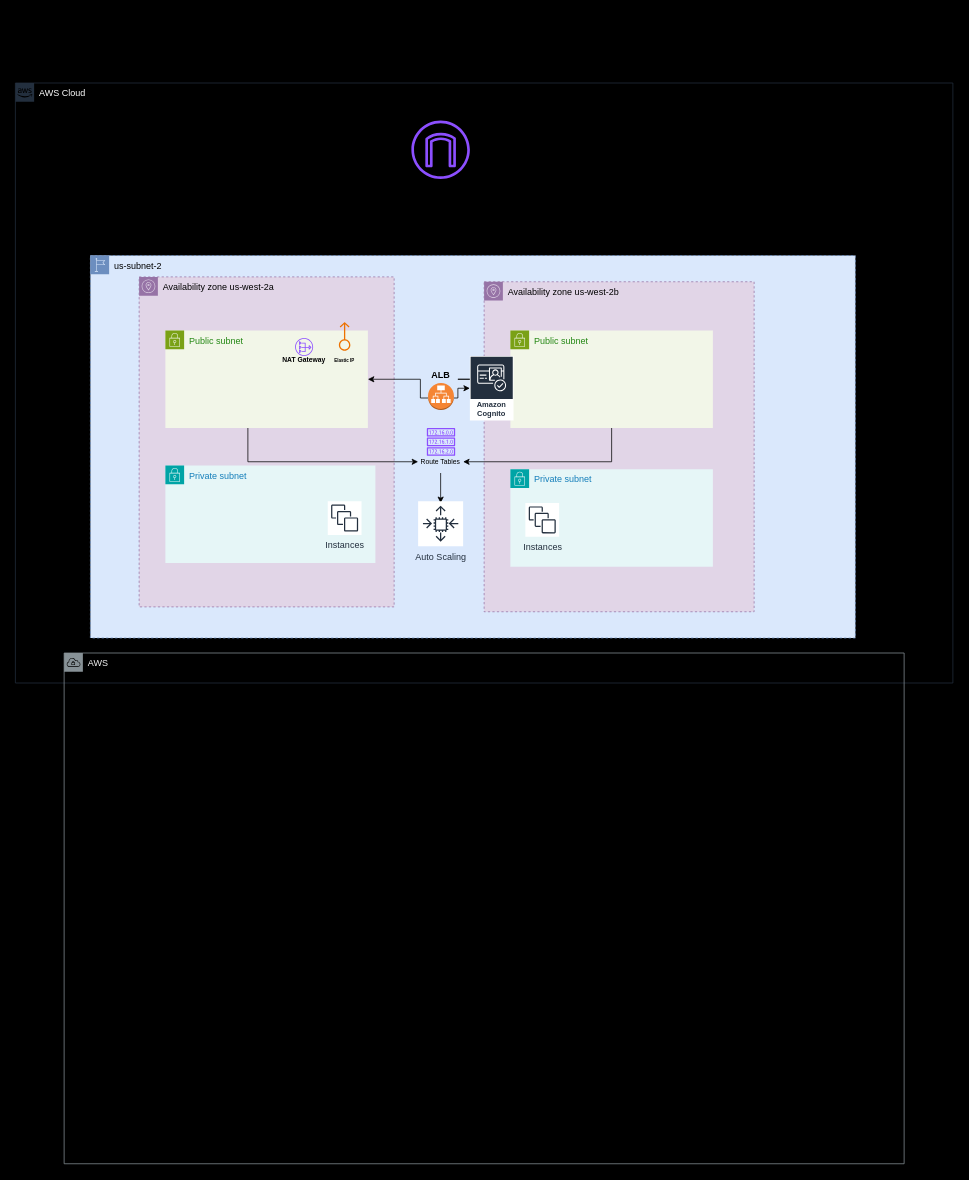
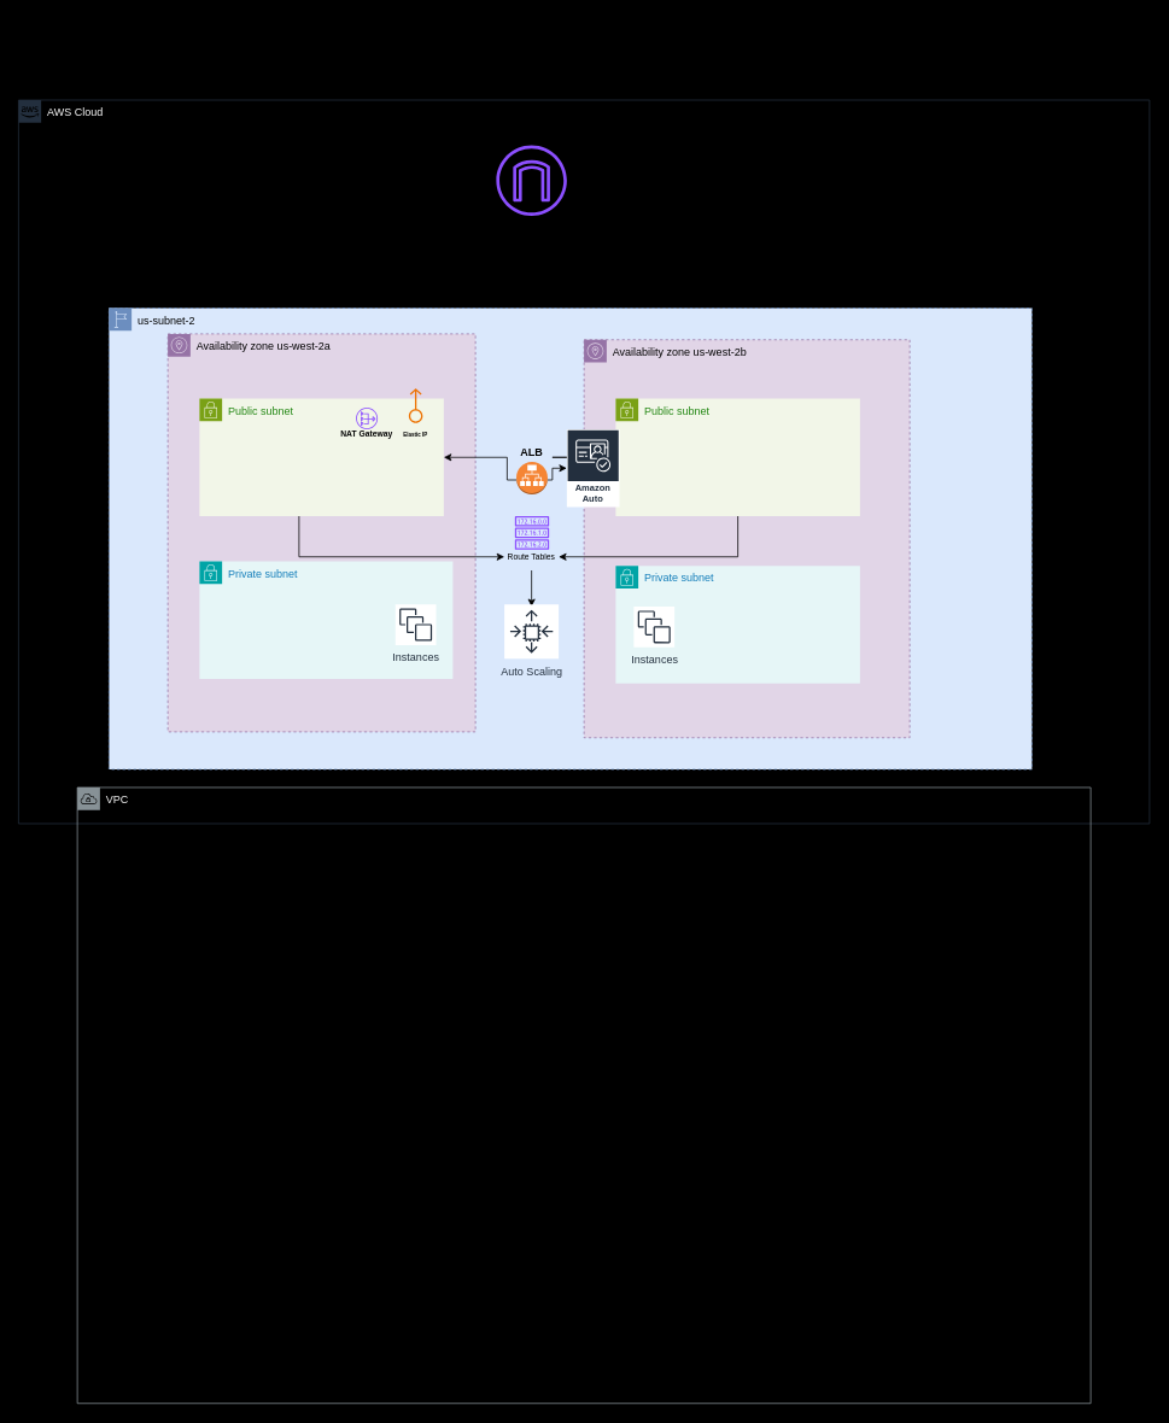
  <mxCell id="0" />
  <mxCell id="1" parent="0" />
  <mxCell id="2" value="&lt;font color=&quot;#000000&quot;&gt;us-subnet-2&lt;/font&gt;" style="points=[[0,0],[0.25,0],[0.5,0],[0.75,0],[1,0],[1,0.25],[1,0.5],[1,0.75],[1,1],[0.75,1],[0.5,1],[0.25,1],[0,1],[0,0.75],[0,0.5],[0,0.25]];outlineConnect=0;html=1;whiteSpace=wrap;fontSize=12;fontStyle=0;container=1;pointerEvents=0;collapsible=0;recursiveResize=0;shape=mxgraph.aws4.group;grIcon=mxgraph.aws4.group_region;strokeColor=#6c8ebf;fillColor=#dae8fc;verticalAlign=top;align=left;spacingLeft=30;dashed=1;" parent="1" vertex="1"><mxGeometry x="120" y="340" width="1020" height="510" as="geometry" /></mxCell>
  <mxCell id="3" value="VPC Infrastructure" style="text;html=1;resizable=0;points=[];autosize=1;align=left;verticalAlign=top;spacingTop=-4;fontSize=30;fontStyle=1" parent="1" vertex="1"><mxGeometry x="20" y="20" width="270" height="40" as="geometry" /></mxCell>
  <mxCell id="4" value="&lt;font color=&quot;#ffffff&quot;&gt;AWS Cloud&lt;/font&gt;" style="points=[[0,0],[0.25,0],[0.5,0],[0.75,0],[1,0],[1,0.25],[1,0.5],[1,0.75],[1,1],[0.75,1],[0.5,1],[0.25,1],[0,1],[0,0.75],[0,0.5],[0,0.25]];outlineConnect=0;gradientColor=none;html=1;whiteSpace=wrap;fontSize=12;fontStyle=0;shape=mxgraph.aws4.group;grIcon=mxgraph.aws4.group_aws_cloud_alt;strokeColor=#232F3E;fillColor=none;verticalAlign=top;align=left;spacingLeft=30;fontColor=#232F3E;dashed=0;container=0;pointerEvents=0;collapsible=0;recursiveResize=0;" parent="1" vertex="1"><mxGeometry x="20" y="110" width="1250" height="800" as="geometry" /></mxCell>
  <mxCell id="5" value="&lt;font color=&quot;#000000&quot;&gt;Availability zone us-west-2a&lt;/font&gt;" style="sketch=0;outlineConnect=0;html=1;whiteSpace=wrap;fontSize=12;fontStyle=0;shape=mxgraph.aws4.group;grIcon=mxgraph.aws4.group_availability_zone;strokeColor=#9673a6;fillColor=#e1d5e7;verticalAlign=top;align=left;spacingLeft=30;dashed=1;movable=1;resizable=1;rotatable=1;deletable=1;editable=1;locked=0;connectable=1;" parent="1" vertex="1"><mxGeometry x="185" y="368.51" width="340" height="440" as="geometry" /></mxCell>
  <mxCell id="6" value="&lt;font color=&quot;#000000&quot;&gt;Availability zone us-west-2b&lt;/font&gt;" style="sketch=0;outlineConnect=0;html=1;whiteSpace=wrap;fontSize=12;fontStyle=0;shape=mxgraph.aws4.group;grIcon=mxgraph.aws4.group_availability_zone;strokeColor=#9673a6;fillColor=#e1d5e7;verticalAlign=top;align=left;spacingLeft=30;dashed=1;" parent="1" vertex="1"><mxGeometry x="645" y="375" width="360" height="440" as="geometry" /></mxCell>
  <mxCell id="7" value="Private subnet" style="points=[[0,0],[0.25,0],[0.5,0],[0.75,0],[1,0],[1,0.25],[1,0.5],[1,0.75],[1,1],[0.75,1],[0.5,1],[0.25,1],[0,1],[0,0.75],[0,0.5],[0,0.25]];outlineConnect=0;gradientColor=none;html=1;whiteSpace=wrap;fontSize=12;fontStyle=0;container=1;pointerEvents=0;collapsible=0;recursiveResize=0;shape=mxgraph.aws4.group;grIcon=mxgraph.aws4.group_security_group;grStroke=0;strokeColor=#00A4A6;fillColor=#E6F6F7;verticalAlign=top;align=left;spacingLeft=30;fontColor=#147EBA;dashed=0;" parent="1" vertex="1"><mxGeometry x="220" y="620" width="280" height="130" as="geometry" /></mxCell>
  <mxCell id="8" style="edgeStyle=orthogonalEdgeStyle;rounded=0;orthogonalLoop=1;jettySize=auto;html=1;" parent="1" source="9" target="24" edge="1"><mxGeometry relative="1" as="geometry"><Array as="points"><mxPoint x="330" y="615" /></Array></mxGeometry></mxCell>
  <mxCell id="9" value="Public subnet" style="points=[[0,0],[0.25,0],[0.5,0],[0.75,0],[1,0],[1,0.25],[1,0.5],[1,0.75],[1,1],[0.75,1],[0.5,1],[0.25,1],[0,1],[0,0.75],[0,0.5],[0,0.25]];outlineConnect=0;gradientColor=none;html=1;whiteSpace=wrap;fontSize=12;fontStyle=0;container=1;pointerEvents=0;collapsible=0;recursiveResize=0;shape=mxgraph.aws4.group;grIcon=mxgraph.aws4.group_security_group;grStroke=0;strokeColor=#7AA116;fillColor=#F2F6E8;verticalAlign=top;align=left;spacingLeft=30;fontColor=#248814;dashed=0;" parent="1" vertex="1"><mxGeometry x="220" y="440" width="270" height="130" as="geometry" /></mxCell>
  <mxCell id="10" value="" style="sketch=0;outlineConnect=0;fontColor=#232F3E;gradientColor=none;fillColor=#8C4FFF;strokeColor=none;dashed=0;verticalLabelPosition=bottom;verticalAlign=top;align=center;html=1;fontSize=12;fontStyle=0;aspect=fixed;pointerEvents=1;shape=mxgraph.aws4.nat_gateway;" parent="9" vertex="1"><mxGeometry x="173" y="10" width="24" height="24" as="geometry" /></mxCell>
  <mxCell id="11" value="&lt;b style=&quot;font-size: 9px;&quot;&gt;NAT Gateway&lt;/b&gt;" style="text;html=1;align=center;verticalAlign=middle;whiteSpace=wrap;rounded=0;fontSize=9;" parent="9" vertex="1"><mxGeometry x="140" y="30" width="90" height="20" as="geometry" /></mxCell>
  <mxCell id="12" value="Private subnet" style="points=[[0,0],[0.25,0],[0.5,0],[0.75,0],[1,0],[1,0.25],[1,0.5],[1,0.75],[1,1],[0.75,1],[0.5,1],[0.25,1],[0,1],[0,0.75],[0,0.5],[0,0.25]];outlineConnect=0;gradientColor=none;html=1;whiteSpace=wrap;fontSize=12;fontStyle=0;container=1;pointerEvents=0;collapsible=0;recursiveResize=0;shape=mxgraph.aws4.group;grIcon=mxgraph.aws4.group_security_group;grStroke=0;strokeColor=#00A4A6;fillColor=#E6F6F7;verticalAlign=top;align=left;spacingLeft=30;fontColor=#147EBA;dashed=0;" parent="1" vertex="1"><mxGeometry x="680" y="625" width="270" height="130" as="geometry" /></mxCell>
  <mxCell id="13" style="edgeStyle=orthogonalEdgeStyle;rounded=0;orthogonalLoop=1;jettySize=auto;html=1;" parent="1" source="14" target="24" edge="1"><mxGeometry relative="1" as="geometry"><Array as="points"><mxPoint x="815" y="615" /></Array></mxGeometry></mxCell>
  <mxCell id="14" value="Public subnet" style="points=[[0,0],[0.25,0],[0.5,0],[0.75,0],[1,0],[1,0.25],[1,0.5],[1,0.75],[1,1],[0.75,1],[0.5,1],[0.25,1],[0,1],[0,0.75],[0,0.5],[0,0.25]];outlineConnect=0;gradientColor=none;html=1;whiteSpace=wrap;fontSize=12;fontStyle=0;container=1;pointerEvents=0;collapsible=0;recursiveResize=0;shape=mxgraph.aws4.group;grIcon=mxgraph.aws4.group_security_group;grStroke=0;strokeColor=#7AA116;fillColor=#F2F6E8;verticalAlign=top;align=left;spacingLeft=30;fontColor=#248814;dashed=0;" parent="1" vertex="1"><mxGeometry x="680" y="440" width="270" height="130" as="geometry" /></mxCell>
  <mxCell id="15" value="" style="sketch=0;outlineConnect=0;fontColor=#232F3E;gradientColor=none;fillColor=#8C4FFF;strokeColor=none;dashed=0;verticalLabelPosition=bottom;verticalAlign=top;align=center;html=1;fontSize=12;fontStyle=0;aspect=fixed;pointerEvents=1;shape=mxgraph.aws4.internet_gateway;" parent="1" vertex="1"><mxGeometry x="548" y="160" width="78" height="78" as="geometry" /></mxCell>
  <mxCell id="16" value="" style="sketch=0;outlineConnect=0;fontColor=#232F3E;gradientColor=none;fillColor=#ED7100;strokeColor=none;dashed=0;verticalLabelPosition=bottom;verticalAlign=top;align=center;html=1;fontSize=12;fontStyle=0;aspect=fixed;pointerEvents=1;shape=mxgraph.aws4.elastic_ip_address;rotation=-90;" parent="1" vertex="1"><mxGeometry x="440" y="440" width="38" height="15.83" as="geometry" /></mxCell>
  <mxCell id="17" value="&lt;b style=&quot;&quot;&gt;&lt;font style=&quot;font-size: 6px;&quot;&gt;Elastic IP&lt;/font&gt;&lt;/b&gt;" style="text;html=1;align=center;verticalAlign=middle;whiteSpace=wrap;rounded=0;fontSize=9;" parent="1" vertex="1"><mxGeometry x="444" y="470" width="30" height="20" as="geometry" /></mxCell>
  <mxCell id="18" style="edgeStyle=orthogonalEdgeStyle;rounded=0;orthogonalLoop=1;jettySize=auto;html=1;" parent="1" source="30" target="14" edge="1"><mxGeometry relative="1" as="geometry"><Array as="points"><mxPoint x="610" y="505" /></Array></mxGeometry></mxCell>
  <mxCell id="19" style="edgeStyle=orthogonalEdgeStyle;rounded=0;orthogonalLoop=1;jettySize=auto;html=1;" parent="1" source="20" target="9" edge="1"><mxGeometry relative="1" as="geometry"><Array as="points"><mxPoint x="560" y="530" /><mxPoint x="560" y="505" /></Array></mxGeometry></mxCell>
  <mxCell id="20" value="" style="outlineConnect=0;dashed=0;verticalLabelPosition=bottom;verticalAlign=top;align=center;html=1;shape=mxgraph.aws3.application_load_balancer;fillColor=#F58534;gradientColor=none;" parent="1" vertex="1"><mxGeometry x="570.25" y="510" width="34.5" height="36" as="geometry" /></mxCell>
- <mxCell id="21" value="&lt;font color=&quot;#f5f5f5&quot;&gt;AWS&lt;/font&gt;" style="sketch=0;outlineConnect=0;gradientColor=none;html=1;whiteSpace=wrap;fontSize=12;fontStyle=0;shape=mxgraph.aws4.group;grIcon=mxgraph.aws4.group_vpc;strokeColor=#879196;fillColor=none;verticalAlign=top;align=left;spacingLeft=30;fontColor=#879196;dashed=0;labelBackgroundColor=none;" parent="1" vertex="1"><mxGeometry x="85" y="870" width="1120" height="681" as="geometry" /></mxCell>
+ <mxCell id="21" value="&lt;font color=&quot;#f5f5f5&quot;&gt;VPC&lt;/font&gt;" style="sketch=0;outlineConnect=0;gradientColor=none;html=1;whiteSpace=wrap;fontSize=12;fontStyle=0;shape=mxgraph.aws4.group;grIcon=mxgraph.aws4.group_vpc;strokeColor=#879196;fillColor=none;verticalAlign=top;align=left;spacingLeft=30;fontColor=#879196;dashed=0;labelBackgroundColor=none;" parent="1" vertex="1"><mxGeometry x="85" y="870" width="1120" height="681" as="geometry" /></mxCell>
  <mxCell id="22" value="" style="sketch=0;outlineConnect=0;fontColor=#232F3E;gradientColor=none;fillColor=#8C4FFF;strokeColor=none;dashed=0;verticalLabelPosition=bottom;verticalAlign=top;align=center;html=1;fontSize=12;fontStyle=0;aspect=fixed;pointerEvents=1;shape=mxgraph.aws4.route_table;" parent="1" vertex="1"><mxGeometry x="568.5" y="570" width="38" height="37.03" as="geometry" /></mxCell>
  <mxCell id="23" style="edgeStyle=orthogonalEdgeStyle;rounded=0;orthogonalLoop=1;jettySize=auto;html=1;entryX=0.5;entryY=0;entryDx=0;entryDy=0;" parent="1" source="24" edge="1"><mxGeometry relative="1" as="geometry"><mxPoint x="587" y="670" as="targetPoint" /></mxGeometry></mxCell>
  <mxCell id="24" value="&lt;font color=&quot;#000000&quot; style=&quot;font-size: 9px;&quot;&gt;Route Tables&lt;/font&gt;" style="text;html=1;align=center;verticalAlign=middle;whiteSpace=wrap;rounded=0;" parent="1" vertex="1"><mxGeometry x="557" y="600" width="60" height="30" as="geometry" /></mxCell>
  <mxCell id="25" value="&lt;b&gt;&lt;font color=&quot;#000000&quot;&gt;ALB&lt;/font&gt;&lt;/b&gt;" style="text;html=1;align=center;verticalAlign=middle;whiteSpace=wrap;rounded=0;" parent="1" vertex="1"><mxGeometry x="529.5" y="480" width="115" height="40" as="geometry" /></mxCell>
  <mxCell id="26" value="Instances" style="sketch=0;outlineConnect=0;fontColor=#232F3E;gradientColor=none;strokeColor=#232F3E;fillColor=#ffffff;dashed=0;verticalLabelPosition=bottom;verticalAlign=top;align=center;html=1;fontSize=12;fontStyle=0;aspect=fixed;shape=mxgraph.aws4.resourceIcon;resIcon=mxgraph.aws4.instances;" parent="1" vertex="1"><mxGeometry x="436.5" y="667.5" width="45" height="45" as="geometry" /></mxCell>
  <mxCell id="27" value="Instances" style="sketch=0;outlineConnect=0;fontColor=#232F3E;gradientColor=none;strokeColor=#232F3E;fillColor=#ffffff;dashed=0;verticalLabelPosition=bottom;verticalAlign=top;align=center;html=1;fontSize=12;fontStyle=0;aspect=fixed;shape=mxgraph.aws4.resourceIcon;resIcon=mxgraph.aws4.instances;" parent="1" vertex="1"><mxGeometry x="700" y="670" width="45" height="45" as="geometry" /></mxCell>
  <mxCell id="28" value="Auto Scaling" style="sketch=0;outlineConnect=0;fontColor=#232F3E;gradientColor=none;strokeColor=#232F3E;fillColor=#ffffff;dashed=0;verticalLabelPosition=bottom;verticalAlign=top;align=center;html=1;fontSize=12;fontStyle=0;aspect=fixed;shape=mxgraph.aws4.resourceIcon;resIcon=mxgraph.aws4.auto_scaling;" parent="1" vertex="1"><mxGeometry x="557" y="667.5" width="60" height="60" as="geometry" /></mxCell>
  <mxCell id="29" value="" style="edgeStyle=orthogonalEdgeStyle;rounded=0;orthogonalLoop=1;jettySize=auto;html=1;" edge="1" parent="1" source="20" target="30"><mxGeometry relative="1" as="geometry"><Array as="points"><mxPoint x="610" y="530" /></Array><mxPoint x="605" y="530" as="sourcePoint" /><mxPoint x="680" y="505" as="targetPoint" /></mxGeometry></mxCell>
- <mxCell id="30" value="Amazon Cognito" style="sketch=0;outlineConnect=0;fontColor=#232F3E;gradientColor=none;strokeColor=#ffffff;fillColor=#232F3E;dashed=0;verticalLabelPosition=middle;verticalAlign=bottom;align=center;html=1;whiteSpace=wrap;fontSize=10;fontStyle=1;spacing=3;shape=mxgraph.aws4.productIcon;prIcon=mxgraph.aws4.cognito;" vertex="1" parent="1"><mxGeometry x="626" y="474" width="58.18" height="86" as="geometry" /></mxCell>
+ <mxCell id="30" value="Amazon Auto" style="sketch=0;outlineConnect=0;fontColor=#232F3E;gradientColor=none;strokeColor=#ffffff;fillColor=#232F3E;dashed=0;verticalLabelPosition=middle;verticalAlign=bottom;align=center;html=1;whiteSpace=wrap;fontSize=10;fontStyle=1;spacing=3;shape=mxgraph.aws4.productIcon;prIcon=mxgraph.aws4.cognito;" vertex="1" parent="1"><mxGeometry x="626" y="474" width="58.18" height="86" as="geometry" /></mxCell>
